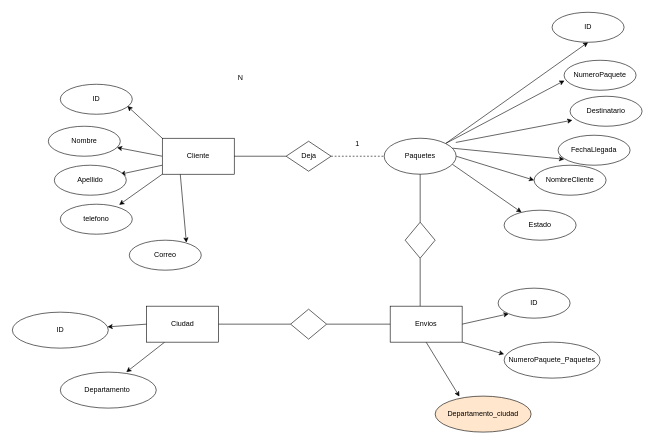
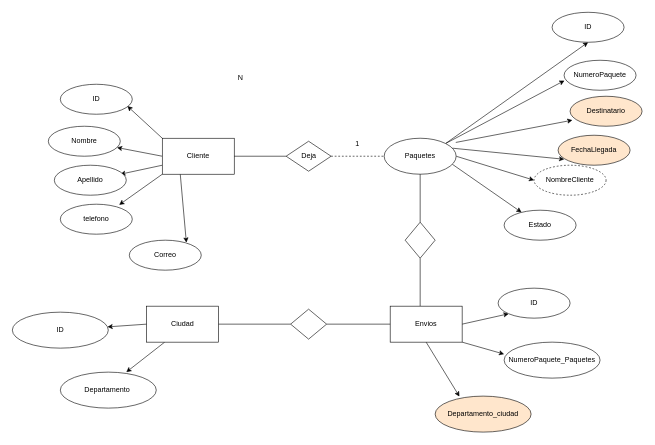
  <mxCell id="0" />
  <mxCell id="1" parent="0" />
  <mxCell id="2" style="edgeStyle=none;html=1;exitX=0;exitY=0;exitDx=0;exitDy=0;entryX=0.932;entryY=0.729;entryDx=0;entryDy=0;entryPerimeter=0;" parent="1" source="7" target="18" edge="1"><mxGeometry relative="1" as="geometry"><mxPoint x="210" y="190" as="targetPoint" /></mxGeometry></mxCell>
  <mxCell id="3" style="edgeStyle=none;html=1;exitX=0;exitY=0.5;exitDx=0;exitDy=0;" parent="1" source="7" target="21" edge="1"><mxGeometry relative="1" as="geometry"><mxPoint x="210" y="235" as="targetPoint" /></mxGeometry></mxCell>
  <mxCell id="4" style="edgeStyle=none;html=1;exitX=0;exitY=0.75;exitDx=0;exitDy=0;" parent="1" source="7" edge="1"><mxGeometry relative="1" as="geometry"><mxPoint x="200" y="290" as="targetPoint" /></mxGeometry></mxCell>
  <mxCell id="5" style="edgeStyle=none;html=1;exitX=0;exitY=1;exitDx=0;exitDy=0;entryX=0.818;entryY=0.021;entryDx=0;entryDy=0;entryPerimeter=0;" parent="1" source="7" target="26" edge="1"><mxGeometry relative="1" as="geometry"><mxPoint x="230" y="340" as="targetPoint" /></mxGeometry></mxCell>
  <mxCell id="6" style="edgeStyle=none;html=1;exitX=0.25;exitY=1;exitDx=0;exitDy=0;entryX=0.793;entryY=0.081;entryDx=0;entryDy=0;entryPerimeter=0;" parent="1" source="7" target="27" edge="1"><mxGeometry relative="1" as="geometry"><mxPoint x="260" y="380" as="targetPoint" /></mxGeometry></mxCell>
  <mxCell id="7" value="Cliente" style="rounded=0;whiteSpace=wrap;html=1;" parent="1" vertex="1"><mxGeometry x="270" y="230" width="120" height="60" as="geometry" /></mxCell>
  <mxCell id="8" value="" style="endArrow=none;html=1;exitX=1;exitY=0.5;exitDx=0;exitDy=0;entryX=0;entryY=0.5;entryDx=0;entryDy=0;startArrow=none;dashed=1;" parent="1" source="16" target="15" edge="1"><mxGeometry width="50" height="50" relative="1" as="geometry"><mxPoint x="640" y="320" as="sourcePoint" /><mxPoint x="600" y="260" as="targetPoint" /></mxGeometry></mxCell>
  <mxCell id="9" style="edgeStyle=none;html=1;exitX=1;exitY=0;exitDx=0;exitDy=0;entryX=0.5;entryY=1;entryDx=0;entryDy=0;" parent="1" source="15" target="24" edge="1"><mxGeometry relative="1" as="geometry"><mxPoint x="650" y="150" as="targetPoint" /></mxGeometry></mxCell>
  <mxCell id="10" style="edgeStyle=none;html=1;exitX=0.995;exitY=0.117;exitDx=0;exitDy=0;exitPerimeter=0;entryX=0.032;entryY=0.797;entryDx=0;entryDy=0;entryPerimeter=0;" parent="1" source="15" target="19" edge="1"><mxGeometry relative="1" as="geometry"><mxPoint x="750" y="150" as="targetPoint" /></mxGeometry></mxCell>
  <mxCell id="11" style="edgeStyle=none;html=1;exitX=1;exitY=0.25;exitDx=0;exitDy=0;entryX=0.085;entryY=0.801;entryDx=0;entryDy=0;entryPerimeter=0;" parent="1" source="15" target="25" edge="1"><mxGeometry relative="1" as="geometry"><mxPoint x="820" y="220" as="targetPoint" /></mxGeometry></mxCell>
  <mxCell id="12" style="edgeStyle=none;html=1;exitX=1;exitY=0.5;exitDx=0;exitDy=0;entryX=0;entryY=0.5;entryDx=0;entryDy=0;" parent="1" source="15" target="28" edge="1"><mxGeometry relative="1" as="geometry"><mxPoint x="820" y="270" as="targetPoint" /></mxGeometry></mxCell>
  <mxCell id="13" style="edgeStyle=none;html=1;exitX=1;exitY=0.75;exitDx=0;exitDy=0;" parent="1" source="15" target="29" edge="1"><mxGeometry relative="1" as="geometry"><mxPoint x="850" y="310" as="targetPoint" /></mxGeometry></mxCell>
  <mxCell id="14" style="edgeStyle=none;html=1;exitX=1;exitY=0;exitDx=0;exitDy=0;entryX=0.005;entryY=0.677;entryDx=0;entryDy=0;entryPerimeter=0;" parent="1" source="15" target="38" edge="1"><mxGeometry relative="1" as="geometry"><mxPoint x="780" y="130" as="targetPoint" /></mxGeometry></mxCell>
  <mxCell id="15" value="Paquetes" style="ellipse;whiteSpace=wrap;html=1;" parent="1" vertex="1"><mxGeometry x="640" y="230" width="120" height="60" as="geometry" /></mxCell>
  <mxCell id="16" value="Deja" style="rhombus;whiteSpace=wrap;html=1;" parent="1" vertex="1"><mxGeometry x="476.5" y="235" width="75" height="50" as="geometry" /></mxCell>
  <mxCell id="17" value="" style="endArrow=none;html=1;exitX=1;exitY=0.5;exitDx=0;exitDy=0;entryX=0;entryY=0.5;entryDx=0;entryDy=0;" parent="1" source="7" target="16" edge="1"><mxGeometry width="50" height="50" relative="1" as="geometry"><mxPoint x="390" y="260" as="sourcePoint" /><mxPoint x="640" y="260" as="targetPoint" /></mxGeometry></mxCell>
  <mxCell id="18" value="ID" style="ellipse;whiteSpace=wrap;html=1;" parent="1" vertex="1"><mxGeometry x="100" y="140" width="120" height="50" as="geometry" /></mxCell>
- <mxCell id="19" value="Destinatario" style="ellipse;whiteSpace=wrap;html=1;" parent="1" vertex="1"><mxGeometry x="950" y="160" width="120" height="50" as="geometry" /></mxCell>
+ <mxCell id="19" value="Destinatario" style="ellipse;whiteSpace=wrap;html=1;fillColor=#ffe6cc;" parent="1" vertex="1"><mxGeometry x="950" y="160" width="120" height="50" as="geometry" /></mxCell>
  <mxCell id="20" value="N" style="text;html=1;align=center;verticalAlign=middle;resizable=0;points=[];autosize=1;strokeColor=none;fillColor=none;" parent="1" vertex="1"><mxGeometry x="390" y="120" width="20" height="20" as="geometry" /></mxCell>
  <mxCell id="21" value="Nombre" style="ellipse;whiteSpace=wrap;html=1;" parent="1" vertex="1"><mxGeometry x="80" y="210" width="120" height="50" as="geometry" /></mxCell>
  <mxCell id="22" value="Apellido" style="ellipse;whiteSpace=wrap;html=1;" parent="1" vertex="1"><mxGeometry x="90" y="275" width="120" height="50" as="geometry" /></mxCell>
  <mxCell id="23" value="1" style="text;html=1;align=center;verticalAlign=middle;resizable=0;points=[];autosize=1;strokeColor=none;fillColor=none;" parent="1" vertex="1"><mxGeometry x="585" y="230" width="20" height="20" as="geometry" /></mxCell>
  <mxCell id="24" value="ID" style="ellipse;whiteSpace=wrap;html=1;" parent="1" vertex="1"><mxGeometry x="920" y="20" width="120" height="50" as="geometry" /></mxCell>
- <mxCell id="25" value="FechaLlegada" style="ellipse;whiteSpace=wrap;html=1;" parent="1" vertex="1"><mxGeometry x="930" y="225" width="120" height="50" as="geometry" /></mxCell>
+ <mxCell id="25" value="FechaLlegada" style="ellipse;whiteSpace=wrap;html=1;fillColor=#ffe6cc;" parent="1" vertex="1"><mxGeometry x="930" y="225" width="120" height="50" as="geometry" /></mxCell>
  <mxCell id="26" value="telefono" style="ellipse;whiteSpace=wrap;html=1;" parent="1" vertex="1"><mxGeometry x="100" y="340" width="120" height="50" as="geometry" /></mxCell>
  <mxCell id="27" value="Correo" style="ellipse;whiteSpace=wrap;html=1;" parent="1" vertex="1"><mxGeometry x="215" y="400" width="120" height="50" as="geometry" /></mxCell>
- <mxCell id="28" value="NombreCliente" style="ellipse;whiteSpace=wrap;html=1;" parent="1" vertex="1"><mxGeometry x="890" y="275" width="120" height="50" as="geometry" /></mxCell>
+ <mxCell id="28" value="NombreCliente" style="ellipse;whiteSpace=wrap;html=1;dashed=1;" parent="1" vertex="1"><mxGeometry x="890" y="275" width="120" height="50" as="geometry" /></mxCell>
  <mxCell id="29" value="Estado" style="ellipse;whiteSpace=wrap;html=1;" parent="1" vertex="1"><mxGeometry x="840" y="350" width="120" height="50" as="geometry" /></mxCell>
  <mxCell id="30" value="" style="endArrow=none;html=1;exitX=0.5;exitY=1;exitDx=0;exitDy=0;startArrow=none;" parent="1" source="31" edge="1"><mxGeometry width="50" height="50" relative="1" as="geometry"><mxPoint x="750" y="360" as="sourcePoint" /><mxPoint x="700" y="510" as="targetPoint" /></mxGeometry></mxCell>
  <mxCell id="31" value="" style="rhombus;whiteSpace=wrap;html=1;" parent="1" vertex="1"><mxGeometry x="675" y="370" width="50" height="60" as="geometry" /></mxCell>
  <mxCell id="32" value="" style="endArrow=none;html=1;exitX=0.5;exitY=1;exitDx=0;exitDy=0;" parent="1" source="15" target="31" edge="1"><mxGeometry width="50" height="50" relative="1" as="geometry"><mxPoint x="700" y="290" as="sourcePoint" /><mxPoint x="700" y="510" as="targetPoint" /></mxGeometry></mxCell>
  <mxCell id="33" style="edgeStyle=none;html=1;exitX=1;exitY=0.5;exitDx=0;exitDy=0;entryX=0;entryY=1;entryDx=0;entryDy=0;" parent="1" source="36" target="37" edge="1"><mxGeometry relative="1" as="geometry"><mxPoint x="830" y="530" as="targetPoint" /></mxGeometry></mxCell>
  <mxCell id="34" style="edgeStyle=none;html=1;exitX=1;exitY=1;exitDx=0;exitDy=0;" parent="1" source="36" edge="1"><mxGeometry relative="1" as="geometry"><mxPoint x="840" y="590" as="targetPoint" /></mxGeometry></mxCell>
  <mxCell id="35" style="edgeStyle=none;html=1;exitX=0.5;exitY=1;exitDx=0;exitDy=0;entryX=0.253;entryY=0.011;entryDx=0;entryDy=0;entryPerimeter=0;" parent="1" source="36" target="40" edge="1"><mxGeometry relative="1" as="geometry"><mxPoint x="760" y="650" as="targetPoint" /></mxGeometry></mxCell>
  <mxCell id="36" value="Envios" style="rounded=0;whiteSpace=wrap;html=1;" parent="1" vertex="1"><mxGeometry x="650" y="510" width="120" height="60" as="geometry" /></mxCell>
  <mxCell id="37" value="ID" style="ellipse;whiteSpace=wrap;html=1;" parent="1" vertex="1"><mxGeometry x="830" y="480" width="120" height="50" as="geometry" /></mxCell>
  <mxCell id="38" value="NumeroPaquete" style="ellipse;whiteSpace=wrap;html=1;" parent="1" vertex="1"><mxGeometry x="940" y="100" width="120" height="50" as="geometry" /></mxCell>
  <mxCell id="39" value="NumeroPaquete_Paquetes" style="ellipse;whiteSpace=wrap;html=1;" parent="1" vertex="1"><mxGeometry x="840" y="570" width="160" height="60" as="geometry" /></mxCell>
  <mxCell id="40" value="Departamento_ciudad" style="ellipse;whiteSpace=wrap;html=1;fillColor=#ffe6cc;" parent="1" vertex="1"><mxGeometry x="725" y="660" width="160" height="60" as="geometry" /></mxCell>
  <mxCell id="41" value="" style="endArrow=none;html=1;exitX=0.5;exitY=1;exitDx=0;exitDy=0;startArrow=none;" parent="1" source="42" edge="1"><mxGeometry width="50" height="50" relative="1" as="geometry"><mxPoint x="520" y="390" as="sourcePoint" /><mxPoint x="360" y="540" as="targetPoint" /></mxGeometry></mxCell>
  <mxCell id="42" value="" style="rhombus;whiteSpace=wrap;html=1;rotation=90;" parent="1" vertex="1"><mxGeometry x="489" y="510" width="50" height="60" as="geometry" /></mxCell>
  <mxCell id="43" value="" style="endArrow=none;html=1;exitX=0;exitY=0.5;exitDx=0;exitDy=0;" parent="1" source="36" target="42" edge="1"><mxGeometry width="50" height="50" relative="1" as="geometry"><mxPoint x="650" y="540" as="sourcePoint" /><mxPoint x="360" y="540" as="targetPoint" /></mxGeometry></mxCell>
  <mxCell id="44" style="edgeStyle=none;html=1;exitX=0.25;exitY=1;exitDx=0;exitDy=0;" parent="1" source="46" edge="1"><mxGeometry relative="1" as="geometry"><mxPoint x="210" y="620" as="targetPoint" /></mxGeometry></mxCell>
  <mxCell id="45" style="edgeStyle=none;html=1;exitX=0;exitY=0.5;exitDx=0;exitDy=0;" parent="1" source="46" target="48" edge="1"><mxGeometry relative="1" as="geometry"><mxPoint x="170" y="550" as="targetPoint" /></mxGeometry></mxCell>
  <mxCell id="46" value="Ciudad" style="rounded=0;whiteSpace=wrap;html=1;" parent="1" vertex="1"><mxGeometry x="244" y="510" width="120" height="60" as="geometry" /></mxCell>
  <mxCell id="47" value="Departamento&amp;nbsp;" style="ellipse;whiteSpace=wrap;html=1;" parent="1" vertex="1"><mxGeometry x="100" y="620" width="160" height="60" as="geometry" /></mxCell>
  <mxCell id="48" value="ID" style="ellipse;whiteSpace=wrap;html=1;" parent="1" vertex="1"><mxGeometry x="20" y="520" width="160" height="60" as="geometry" /></mxCell>
